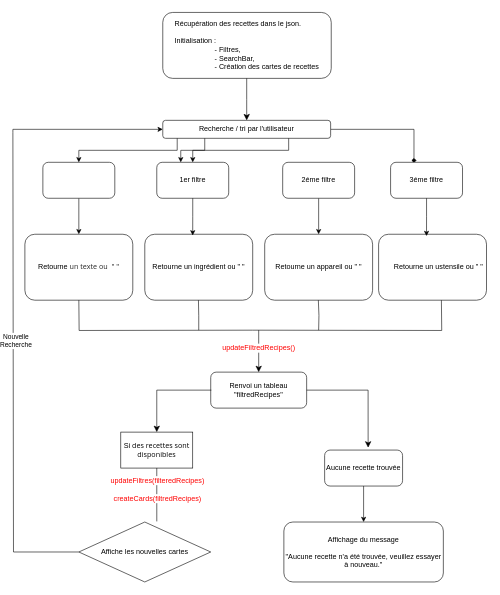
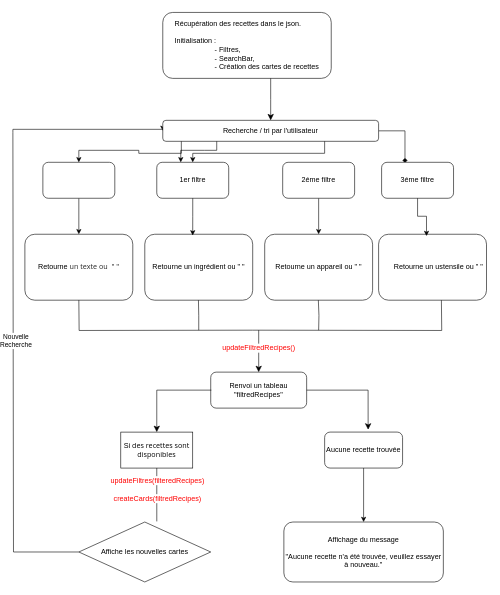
  <mxCell id="0" />
  <mxCell id="1" parent="0" />
  <mxCell id="2" value="&lt;div style=&quot;text-align: left;&quot;&gt;&lt;span style=&quot;background-color: initial;&quot;&gt;Récupération des recettes dans le json.&lt;/span&gt;&lt;/div&gt;&lt;div style=&quot;text-align: left;&quot;&gt;&lt;br&gt;&lt;/div&gt;&lt;div style=&quot;text-align: left;&quot;&gt;&lt;span style=&quot;background-color: initial;&quot;&gt;Initialisation :&lt;/span&gt;&lt;/div&gt;&lt;div style=&quot;text-align: left;&quot;&gt;&lt;span style=&quot;background-color: initial;&quot;&gt;&lt;span style=&quot;white-space: pre;&quot;&gt;&#09;&lt;/span&gt;&lt;span style=&quot;white-space: pre;&quot;&gt;&#09;&amp;nbsp;&lt;/span&gt;&amp;nbsp; &amp;nbsp;- Filtres,&lt;/span&gt;&lt;/div&gt;&lt;div style=&quot;text-align: left;&quot;&gt;&lt;span style=&quot;background-color: initial;&quot;&gt;&lt;span style=&quot;white-space: pre;&quot;&gt;&#09;&lt;/span&gt;&lt;span style=&quot;white-space: pre;&quot;&gt;&#09;&lt;/span&gt;&amp;nbsp; &amp;nbsp; - SearchBar,&lt;/span&gt;&lt;/div&gt;&lt;div style=&quot;text-align: left;&quot;&gt;&lt;span style=&quot;background-color: initial;&quot;&gt;&amp;nbsp; &amp;nbsp; &lt;span style=&quot;white-space: pre;&quot;&gt;&#09;&lt;span style=&quot;white-space: pre;&quot;&gt;&#09;&lt;/span&gt; &lt;/span&gt;&amp;nbsp; &amp;nbsp;- Création des cartes de recettes&lt;/span&gt;&lt;/div&gt;" style="rounded=1;whiteSpace=wrap;html=1;fontSize=12;glass=0;strokeWidth=1;shadow=0;" parent="1" vertex="1"><mxGeometry x="270" y="20" width="281" height="110" as="geometry" /></mxCell>
  <mxCell id="3" style="edgeStyle=orthogonalEdgeStyle;rounded=0;orthogonalLoop=1;jettySize=auto;html=1;exitX=1;exitY=0.5;exitDx=0;exitDy=0;entryX=0.325;entryY=0.017;entryDx=0;entryDy=0;entryPerimeter=0;endArrow=diamond;" edge="1" parent="1" source="5" target="13"><mxGeometry relative="1" as="geometry"><mxPoint x="630" y="215" as="targetPoint" /></mxGeometry></mxCell>
  <mxCell id="4" style="edgeStyle=orthogonalEdgeStyle;rounded=0;orthogonalLoop=1;jettySize=auto;html=1;entryX=0;entryY=0.5;entryDx=0;entryDy=0;" edge="1" parent="1" target="5"><mxGeometry relative="1" as="geometry"><mxPoint x="250" y="200" as="targetPoint" /><mxPoint x="20" y="220" as="sourcePoint" /><Array as="points"><mxPoint x="20" y="215" /></Array></mxGeometry></mxCell>
- <mxCell id="5" value="Recherche / tri par l'utilisateur" style="rounded=1;whiteSpace=wrap;html=1;" vertex="1" parent="1"><mxGeometry x="270" y="200" width="280" height="30" as="geometry" /></mxCell>
+ <mxCell id="5" value="Recherche / tri par l'utilisateur" style="rounded=1;whiteSpace=wrap;html=1;" vertex="1" parent="1"><mxGeometry x="270" y="200" width="360" height="35" as="geometry" /></mxCell>
  <mxCell id="6" value="" style="edgeStyle=elbowEdgeStyle;elbow=horizontal;endArrow=classic;html=1;curved=0;rounded=0;endSize=8;startSize=8;entryX=0.5;entryY=0;entryDx=0;entryDy=0;" edge="1" parent="1" source="2" target="5"><mxGeometry width="50" height="50" relative="1" as="geometry"><mxPoint x="360" y="200" as="sourcePoint" /><mxPoint x="410" y="150" as="targetPoint" /><Array as="points" /></mxGeometry></mxCell>
  <mxCell id="7" style="edgeStyle=orthogonalEdgeStyle;rounded=0;orthogonalLoop=1;jettySize=auto;html=1;exitX=0.5;exitY=1;exitDx=0;exitDy=0;entryX=0.5;entryY=0;entryDx=0;entryDy=0;" edge="1" parent="1" source="9" target="19"><mxGeometry relative="1" as="geometry" /></mxCell>
  <mxCell id="8" style="edgeStyle=orthogonalEdgeStyle;rounded=0;orthogonalLoop=1;jettySize=auto;html=1;exitX=0.086;exitY=1;exitDx=0;exitDy=0;exitPerimeter=0;entryX=0.5;entryY=0;entryDx=0;entryDy=0;" edge="1" parent="1" source="5" target="9"><mxGeometry relative="1" as="geometry"><mxPoint x="130" y="260" as="targetPoint" /></mxGeometry></mxCell>
  <mxCell id="9" value="" style="rounded=1;whiteSpace=wrap;html=1;" vertex="1" parent="1"><mxGeometry x="70" y="270" width="120" height="60" as="geometry" /></mxCell>
  <mxCell id="10" value="1er filtre" style="rounded=1;whiteSpace=wrap;html=1;" vertex="1" parent="1"><mxGeometry x="260" y="270" width="120" height="60" as="geometry" /></mxCell>
  <mxCell id="11" style="edgeStyle=orthogonalEdgeStyle;rounded=0;orthogonalLoop=1;jettySize=auto;html=1;exitX=0.5;exitY=1;exitDx=0;exitDy=0;entryX=0.5;entryY=0;entryDx=0;entryDy=0;" edge="1" parent="1" source="12" target="21"><mxGeometry relative="1" as="geometry" /></mxCell>
  <mxCell id="12" value="2éme filtre" style="rounded=1;whiteSpace=wrap;html=1;" vertex="1" parent="1"><mxGeometry x="470" y="270" width="120" height="60" as="geometry" /></mxCell>
- <mxCell id="13" value="3éme filtre" style="rounded=1;whiteSpace=wrap;html=1;" vertex="1" parent="1"><mxGeometry x="650" y="270" width="120" height="60" as="geometry" /></mxCell>
+ <mxCell id="13" value="3éme filtre" style="rounded=1;whiteSpace=wrap;html=1;" vertex="1" parent="1"><mxGeometry x="635" y="270" width="120" height="60" as="geometry" /></mxCell>
  <mxCell id="14" style="edgeStyle=orthogonalEdgeStyle;rounded=0;orthogonalLoop=1;jettySize=auto;html=1;exitX=0.25;exitY=1;exitDx=0;exitDy=0;" edge="1" parent="1" source="5"><mxGeometry relative="1" as="geometry"><mxPoint x="300" y="270" as="targetPoint" /><Array as="points"><mxPoint x="340" y="250" /><mxPoint x="300" y="250" /><mxPoint x="300" y="270" /></Array></mxGeometry></mxCell>
  <mxCell id="15" style="edgeStyle=orthogonalEdgeStyle;rounded=0;orthogonalLoop=1;jettySize=auto;html=1;exitX=0.75;exitY=1;exitDx=0;exitDy=0;" edge="1" parent="1" source="5" target="10"><mxGeometry relative="1" as="geometry" /></mxCell>
  <mxCell id="16" value="Affiche les nouvelles cartes" style="rhombus;whiteSpace=wrap;html=1;" vertex="1" parent="1"><mxGeometry x="130" y="870" width="220" height="100" as="geometry" /></mxCell>
  <mxCell id="17" value="Affichage du message&lt;br&gt;&amp;nbsp;&lt;br&gt;&quot;Aucune recette n'a été trouvée, veuillez essayer à nouveau.&lt;span style=&quot;background-color: initial;&quot;&gt;&quot;&lt;/span&gt;" style="rounded=1;whiteSpace=wrap;html=1;" vertex="1" parent="1"><mxGeometry x="472" y="870" width="266" height="100" as="geometry" /></mxCell>
  <mxCell id="18" value="Renvoi un tableau &quot;filtredRecipes&quot;" style="rounded=1;whiteSpace=wrap;html=1;" vertex="1" parent="1"><mxGeometry x="350" y="620" width="160" height="60" as="geometry" /></mxCell>
  <mxCell id="19" value="&lt;font style=&quot;font-size: 12px;&quot;&gt;Retourne&amp;nbsp;&lt;span style=&quot;box-sizing: inherit; color: rgb(37, 37, 37); font-family: &amp;quot;Open Sans&amp;quot;, sans-serif; cursor: auto;&quot; id=&quot;output-word~0~1&quot; data-segment-position=&quot;1&quot;&gt;un &lt;/span&gt;&lt;span style=&quot;box-sizing: inherit; color: rgb(37, 37, 37); font-family: &amp;quot;Open Sans&amp;quot;, sans-serif; cursor: auto;&quot; id=&quot;output-word~0~2&quot; data-segment-position=&quot;2&quot;&gt;texte &lt;/span&gt;&lt;span style=&quot;box-sizing: inherit; color: rgb(37, 37, 37); font-family: &amp;quot;Open Sans&amp;quot;, sans-serif; cursor: auto;&quot; id=&quot;output-word~0~3&quot; data-segment-position=&quot;3&quot;&gt;ou&amp;nbsp;&amp;nbsp;&lt;/span&gt;&lt;span style=&quot;box-sizing: inherit; color: rgb(37, 37, 37); font-family: &amp;quot;Open Sans&amp;quot;, sans-serif; cursor: auto;&quot; id=&quot;output-word~0~4&quot; data-segment-position=&quot;4&quot;&gt;&quot; &quot;&lt;/span&gt;&lt;/font&gt;" style="rounded=1;whiteSpace=wrap;html=1;align=center;" vertex="1" parent="1"><mxGeometry x="40" y="390" width="180" height="110" as="geometry" /></mxCell>
  <mxCell id="20" value="&lt;div style=&quot;text-indent: -25.667px;&quot;&gt;&lt;br&gt;&lt;/div&gt;" style="rounded=1;whiteSpace=wrap;html=1;" vertex="1" parent="1"><mxGeometry x="240" y="390" width="180" height="110" as="geometry" /></mxCell>
  <mxCell id="21" value="" style="rounded=1;whiteSpace=wrap;html=1;" vertex="1" parent="1"><mxGeometry x="440" y="390" width="180" height="110" as="geometry" /></mxCell>
  <mxCell id="22" value="" style="rounded=1;whiteSpace=wrap;html=1;" vertex="1" parent="1"><mxGeometry x="630" y="390" width="180" height="110" as="geometry" /></mxCell>
  <mxCell id="23" value="Retourne un ingrédient ou &quot; &quot;" style="text;html=1;strokeColor=none;fillColor=none;align=center;verticalAlign=middle;whiteSpace=wrap;rounded=0;" vertex="1" parent="1"><mxGeometry x="250" y="415" width="160" height="60" as="geometry" /></mxCell>
  <mxCell id="24" value="Retourne un appareil ou &quot; &quot;" style="text;html=1;strokeColor=none;fillColor=none;align=center;verticalAlign=middle;whiteSpace=wrap;rounded=0;" vertex="1" parent="1"><mxGeometry x="450" y="410" width="160" height="70" as="geometry" /></mxCell>
  <mxCell id="25" value="Retourne un ustensile ou &quot; &quot;" style="text;html=1;strokeColor=none;fillColor=none;align=center;verticalAlign=middle;whiteSpace=wrap;rounded=0;" vertex="1" parent="1"><mxGeometry x="650" y="405" width="160" height="80" as="geometry" /></mxCell>
  <mxCell id="26" style="edgeStyle=orthogonalEdgeStyle;rounded=0;orthogonalLoop=1;jettySize=auto;html=1;exitX=0.5;exitY=1;exitDx=0;exitDy=0;entryX=0.444;entryY=0.018;entryDx=0;entryDy=0;entryPerimeter=0;" edge="1" parent="1" source="10" target="20"><mxGeometry relative="1" as="geometry" /></mxCell>
  <mxCell id="27" style="edgeStyle=orthogonalEdgeStyle;rounded=0;orthogonalLoop=1;jettySize=auto;html=1;exitX=0.5;exitY=1;exitDx=0;exitDy=0;entryX=0.444;entryY=0.027;entryDx=0;entryDy=0;entryPerimeter=0;" edge="1" parent="1" source="13" target="22"><mxGeometry relative="1" as="geometry" /></mxCell>
  <mxCell id="28" value="" style="endArrow=none;html=1;rounded=0;edgeStyle=orthogonalEdgeStyle;" edge="1" parent="1"><mxGeometry width="50" height="50" relative="1" as="geometry"><mxPoint x="530" y="550" as="sourcePoint" /><mxPoint x="529.5" y="500" as="targetPoint" /></mxGeometry></mxCell>
  <mxCell id="29" value="" style="endArrow=none;html=1;rounded=0;edgeStyle=orthogonalEdgeStyle;" edge="1" parent="1"><mxGeometry width="50" height="50" relative="1" as="geometry"><mxPoint x="330" y="550" as="sourcePoint" /><mxPoint x="329.5" y="500" as="targetPoint" /><Array as="points"><mxPoint x="330" y="526" /><mxPoint x="330" y="526" /></Array></mxGeometry></mxCell>
  <mxCell id="30" value="" style="endArrow=none;html=1;rounded=0;edgeStyle=orthogonalEdgeStyle;" edge="1" parent="1"><mxGeometry width="50" height="50" relative="1" as="geometry"><mxPoint x="420" y="550" as="sourcePoint" /><mxPoint x="734.75" y="500" as="targetPoint" /></mxGeometry></mxCell>
  <mxCell id="31" value="" style="endArrow=none;html=1;rounded=0;edgeStyle=orthogonalEdgeStyle;" edge="1" parent="1"><mxGeometry width="50" height="50" relative="1" as="geometry"><mxPoint x="420" y="550" as="sourcePoint" /><mxPoint x="130" y="500" as="targetPoint" /></mxGeometry></mxCell>
  <mxCell id="32" value="" style="edgeStyle=segmentEdgeStyle;endArrow=classic;html=1;curved=0;rounded=0;endSize=8;startSize=8;" edge="1" parent="1"><mxGeometry width="50" height="50" relative="1" as="geometry"><mxPoint x="430" y="550" as="sourcePoint" /><mxPoint x="430" y="620" as="targetPoint" /></mxGeometry></mxCell>
  <mxCell id="33" value="&lt;font color=&quot;#ff0000&quot; style=&quot;font-size: 12px;&quot;&gt;updateFiltredRecipes()&lt;/font&gt;" style="edgeLabel;html=1;align=center;verticalAlign=middle;resizable=0;points=[];" vertex="1" connectable="0" parent="32"><mxGeometry x="-0.171" y="-1" relative="1" as="geometry"><mxPoint as="offset" /></mxGeometry></mxCell>
  <mxCell id="34" value="" style="edgeStyle=elbowEdgeStyle;elbow=vertical;endArrow=classic;html=1;curved=0;rounded=0;endSize=8;startSize=8;entryX=0.5;entryY=0;entryDx=0;entryDy=0;" edge="1" parent="1" target="35"><mxGeometry width="50" height="50" relative="1" as="geometry"><mxPoint x="351" y="650" as="sourcePoint" /><mxPoint x="260" y="710" as="targetPoint" /><Array as="points"><mxPoint x="300" y="650" /></Array></mxGeometry></mxCell>
  <mxCell id="35" value="&lt;font style=&quot;font-size: 12px;&quot;&gt;Si &lt;span style=&quot;box-sizing: inherit; font-family: &amp;quot;Open Sans&amp;quot;, sans-serif; text-align: start; cursor: auto;&quot; id=&quot;output-word~0~1&quot; data-segment-position=&quot;1&quot;&gt;des &lt;/span&gt;&lt;span style=&quot;box-sizing: inherit; font-family: &amp;quot;Open Sans&amp;quot;, sans-serif; text-align: start; cursor: auto;&quot; id=&quot;output-word~0~2&quot; data-segment-position=&quot;2&quot;&gt;recettes &lt;/span&gt;&lt;span style=&quot;box-sizing: inherit; font-family: &amp;quot;Open Sans&amp;quot;, sans-serif; text-align: start; cursor: auto;&quot; id=&quot;output-word~0~3&quot; data-segment-position=&quot;3&quot;&gt;sont &lt;/span&gt;&lt;span style=&quot;box-sizing: inherit; font-family: &amp;quot;Open Sans&amp;quot;, sans-serif; text-align: start; cursor: auto;&quot; id=&quot;output-word~0~4&quot; data-segment-position=&quot;4&quot;&gt;disponibles&lt;/span&gt;&lt;/font&gt;" style="whiteSpace=wrap;html=1;rounded=0;" vertex="1" parent="1"><mxGeometry x="200" y="720" width="120" height="60" as="geometry" /></mxCell>
  <mxCell id="36" style="edgeStyle=orthogonalEdgeStyle;rounded=0;orthogonalLoop=1;jettySize=auto;html=1;exitX=0.5;exitY=1;exitDx=0;exitDy=0;entryX=0.5;entryY=0;entryDx=0;entryDy=0;" edge="1" parent="1" source="37" target="17"><mxGeometry relative="1" as="geometry" /></mxCell>
- <mxCell id="37" value="Aucune recette trouvée" style="rounded=1;whiteSpace=wrap;html=1;" vertex="1" parent="1"><mxGeometry x="540" y="750" width="130" height="60" as="geometry" /></mxCell>
+ <mxCell id="37" value="Aucune recette trouvée" style="rounded=1;whiteSpace=wrap;html=1;" vertex="1" parent="1"><mxGeometry x="540" y="720" width="130" height="60" as="geometry" /></mxCell>
  <mxCell id="38" value="" style="edgeStyle=segmentEdgeStyle;endArrow=classic;html=1;curved=0;rounded=0;endSize=8;startSize=8;exitX=1;exitY=0.5;exitDx=0;exitDy=0;entryX=0.558;entryY=-0.067;entryDx=0;entryDy=0;entryPerimeter=0;" edge="1" parent="1" source="18" target="37"><mxGeometry width="50" height="50" relative="1" as="geometry"><mxPoint x="380" y="690" as="sourcePoint" /><mxPoint x="430" y="640" as="targetPoint" /></mxGeometry></mxCell>
  <mxCell id="39" style="edgeStyle=orthogonalEdgeStyle;rounded=0;orthogonalLoop=1;jettySize=auto;html=1;exitX=0.5;exitY=1;exitDx=0;exitDy=0;entryX=0.591;entryY=-0.01;entryDx=0;entryDy=0;entryPerimeter=0;endArrow=none;" edge="1" parent="1" source="35" target="16"><mxGeometry relative="1" as="geometry" /></mxCell>
  <mxCell id="40" value="&lt;font color=&quot;#ff0000&quot; style=&quot;font-size: 12px;&quot;&gt;updateFiltres(filteredRecipes)&lt;/font&gt;" style="edgeLabel;html=1;align=center;verticalAlign=middle;resizable=0;points=[];" vertex="1" connectable="0" parent="39"><mxGeometry x="-0.528" relative="1" as="geometry"><mxPoint as="offset" /></mxGeometry></mxCell>
  <mxCell id="41" value="&lt;font color=&quot;#ff0000&quot; style=&quot;font-size: 12px;&quot;&gt;createCards(filtredRecipes)&lt;/font&gt;" style="edgeLabel;html=1;align=center;verticalAlign=middle;resizable=0;points=[];" vertex="1" connectable="0" parent="39"><mxGeometry x="0.146" relative="1" as="geometry"><mxPoint as="offset" /></mxGeometry></mxCell>
  <mxCell id="42" value="" style="endArrow=none;html=1;rounded=0;edgeStyle=orthogonalEdgeStyle;exitX=0;exitY=0.5;exitDx=0;exitDy=0;" edge="1" parent="1" source="16"><mxGeometry width="50" height="50" relative="1" as="geometry"><mxPoint x="30" y="910" as="sourcePoint" /><mxPoint x="20" y="220" as="targetPoint" /><Array as="points"><mxPoint x="21" y="920" /></Array></mxGeometry></mxCell>
  <mxCell id="43" value="Nouvelle&lt;br&gt;Recherche" style="edgeLabel;html=1;align=center;verticalAlign=middle;resizable=0;points=[];" vertex="1" connectable="0" parent="42"><mxGeometry x="0.14" y="-4" relative="1" as="geometry"><mxPoint as="offset" /></mxGeometry></mxCell>
